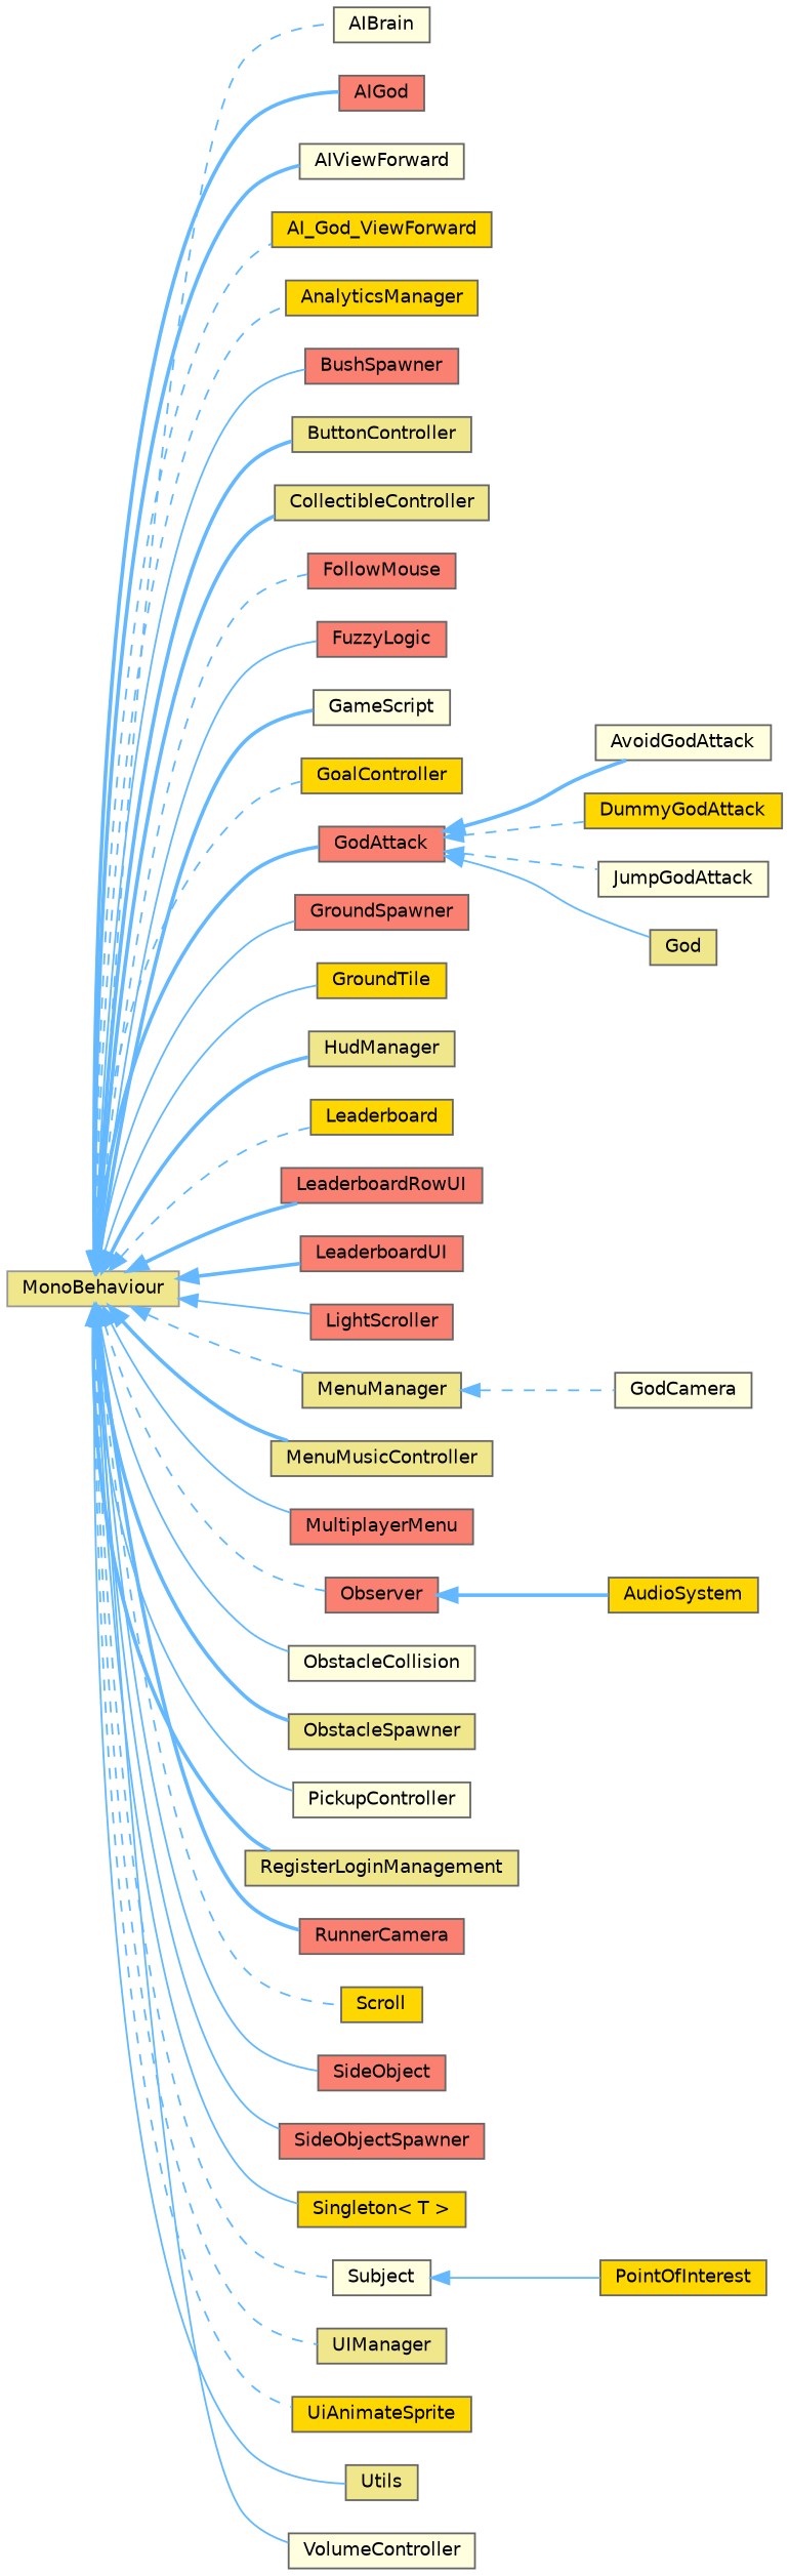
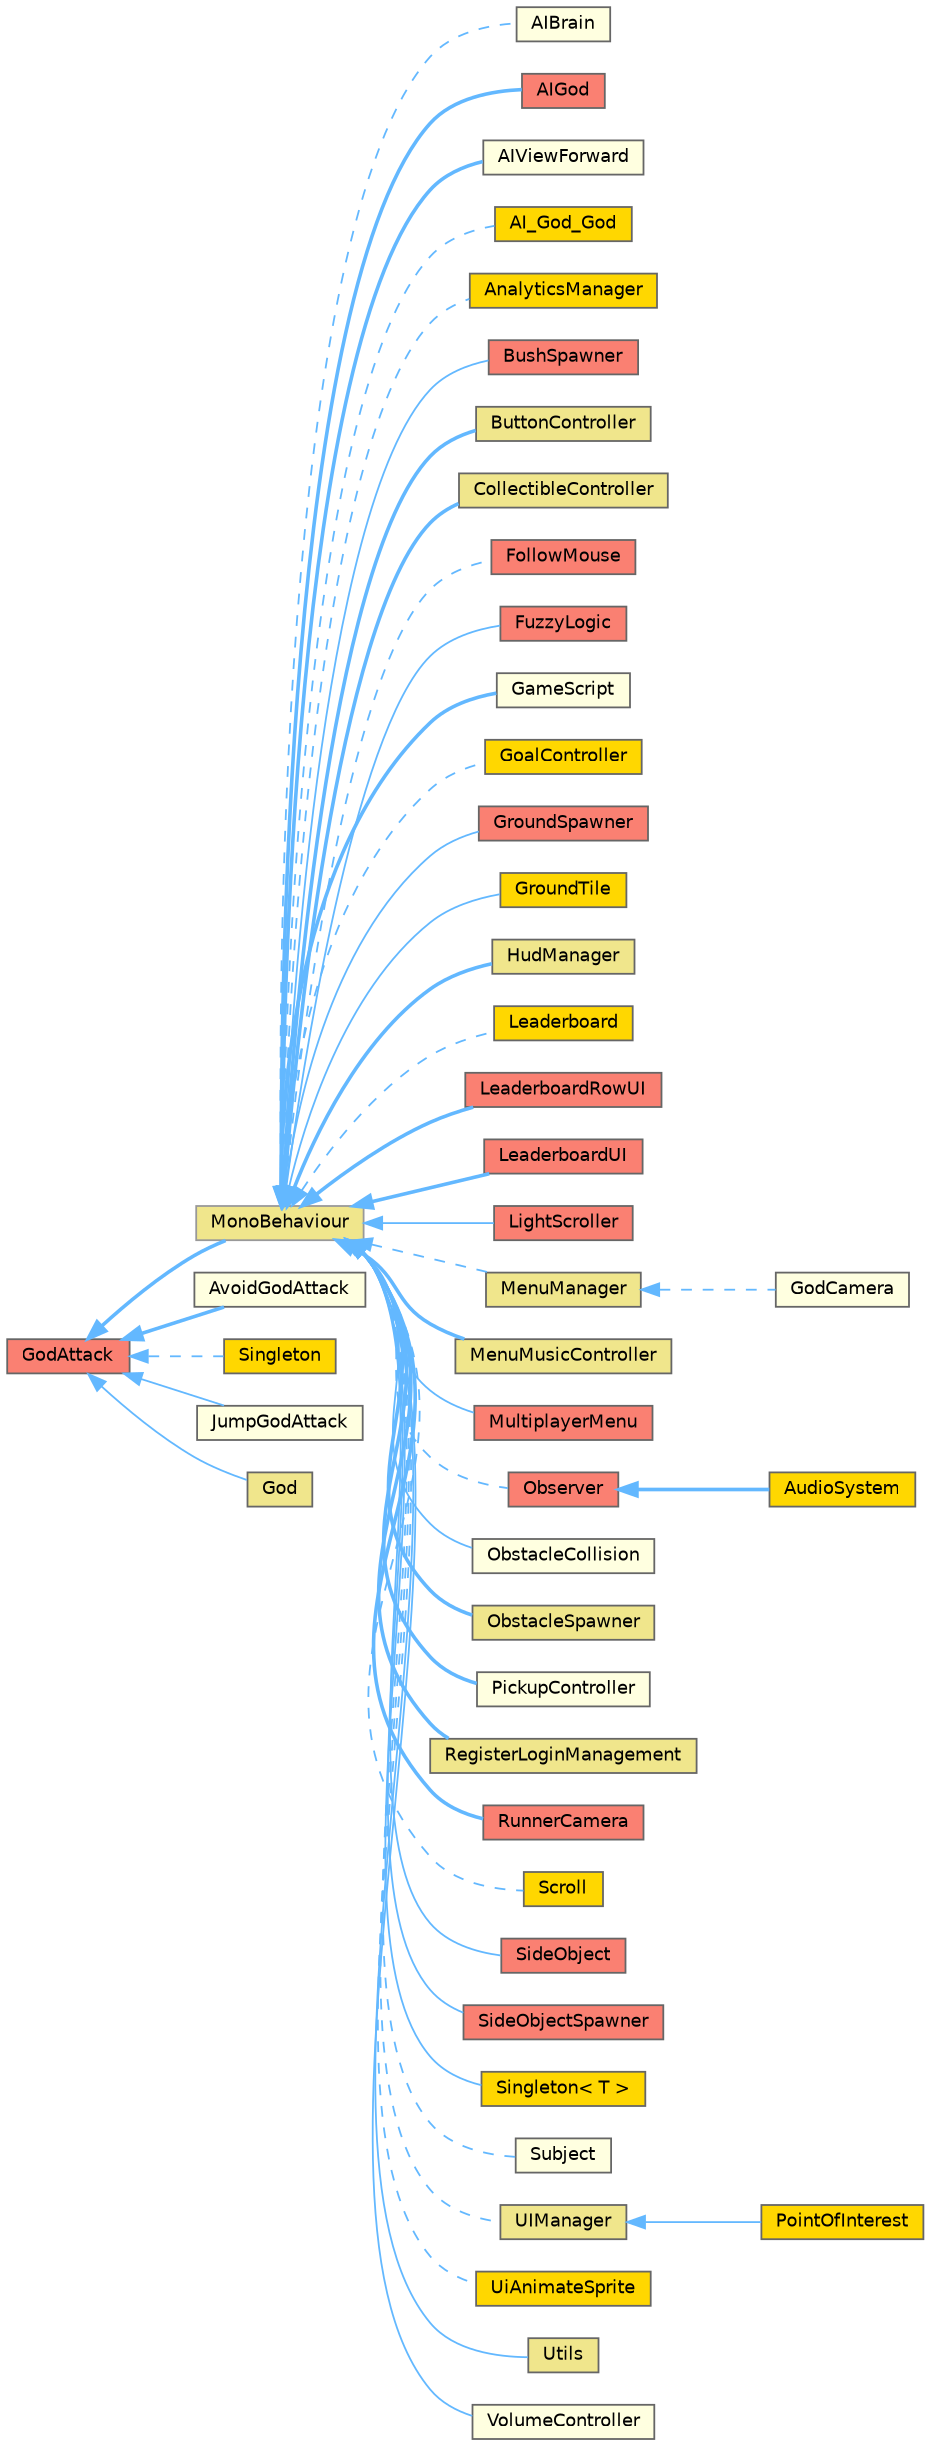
  digraph {
    rankdir=LR
    node [color=grey40 fillcolor=salmon fontname=Helvetica fontsize=10 shape=box style=filled]
    edge [color=steelblue1 dir=back fontname=Helvetica fontsize=10 labelfontname=Helvetica labelfontsize=10 style=dashed]
    n1 [color=grey60 fillcolor=khaki height=0.2 label=MonoBehaviour width=0.4]
    n2 [fillcolor=lightyellow height=0.2 label=AIBrain width=0.4]
    n3 [height=0.2 label=AIGod width=0.4]
    n4 [fillcolor=lightyellow height=0.2 label=AIViewForward width=0.4]
-   n5 [fillcolor=gold height=0.2 label=AI_God_ViewForward width=0.4]
+   n5 [fillcolor=gold height=0.2 label=AI_God_God width=0.4]
    n6 [fillcolor=gold height=0.2 label=AnalyticsManager width=0.4]
    n7 [height=0.2 label=BushSpawner width=0.4]
    n8 [fillcolor=khaki height=0.2 label=ButtonController width=0.4]
    n9 [fillcolor=khaki height=0.2 label=CollectibleController width=0.4]
    n10 [height=0.2 label=FollowMouse width=0.4]
    n11 [height=0.2 label=FuzzyLogic width=0.4]
    n12 [fillcolor=lightyellow height=0.2 label=GameScript width=0.4]
    n13 [fillcolor=gold height=0.2 label=GoalController width=0.4]
    n14 [height=0.2 label=GodAttack width=0.4]
    n15 [height=0.2 label=GroundSpawner width=0.4]
    n16 [fillcolor=gold height=0.2 label=GroundTile width=0.4]
    n17 [fillcolor=khaki height=0.2 label=HudManager width=0.4]
    n18 [fillcolor=gold height=0.2 label=Leaderboard width=0.4]
    n19 [height=0.2 label=LeaderboardRowUI width=0.4]
    n20 [height=0.2 label=LeaderboardUI width=0.4]
    n21 [height=0.2 label=LightScroller width=0.4]
    n22 [fillcolor=khaki height=0.2 label=MenuManager width=0.4]
    n23 [fillcolor=khaki height=0.2 label=MenuMusicController width=0.4]
    n24 [height=0.2 label=MultiplayerMenu width=0.4]
    n25 [height=0.2 label=Observer width=0.4]
    n26 [fillcolor=lightyellow height=0.2 label=ObstacleCollision width=0.4]
    n27 [fillcolor=khaki height=0.2 label=ObstacleSpawner width=0.4]
    n28 [fillcolor=lightyellow height=0.2 label=PickupController width=0.4]
    n29 [fillcolor=khaki height=0.2 label=RegisterLoginManagement width=0.4]
    n30 [height=0.2 label=RunnerCamera width=0.4]
    n31 [fillcolor=gold height=0.2 label=Scroll width=0.4]
    n32 [height=0.2 label=SideObject width=0.4]
    n33 [height=0.2 label=SideObjectSpawner width=0.4]
    n34 [fillcolor=gold height=0.2 label="Singleton\< T \>" width=0.4]
    n35 [fillcolor=lightyellow height=0.2 label=Subject width=0.4]
    n36 [fillcolor=khaki height=0.2 label=UIManager width=0.4]
    n37 [fillcolor=gold height=0.2 label=UiAnimateSprite width=0.4]
    n38 [fillcolor=khaki height=0.2 label=Utils width=0.4]
    n39 [fillcolor=lightyellow height=0.2 label=VolumeController width=0.4]
    n40 [fillcolor=lightyellow height=0.2 label=AvoidGodAttack width=0.4]
-   n41 [fillcolor=gold height=0.2 label=DummyGodAttack width=0.4]
+   n41 [fillcolor=gold height=0.2 label=Singleton width=0.4]
    n42 [fillcolor=lightyellow height=0.2 label=JumpGodAttack width=0.4]
    n43 [fillcolor=khaki height=0.2 label=God width=0.4]
    n44 [fillcolor=lightyellow height=0.2 label=GodCamera width=0.4]
    n45 [fillcolor=gold height=0.2 label=AudioSystem width=0.4]
    n46 [fillcolor=gold height=0.2 label=PointOfInterest width=0.4]
    n1 -> n2
    n1 -> n3 [style=bold]
    n1 -> n4 [style=bold]
    n1 -> n5
    n1 -> n6
    n1 -> n7 [style=solid]
    n1 -> n8 [style=bold]
    n1 -> n9 [style=bold]
    n1 -> n10
    n1 -> n11 [style=solid]
    n1 -> n12 [style=bold]
    n1 -> n13
-   n1 -> n14 [style=bold]
+   n14 -> n1 [style=bold]
    n1 -> n15 [style=solid]
    n1 -> n16 [style=solid]
    n1 -> n17 [style=bold]
    n1 -> n18
    n1 -> n19 [style=bold]
    n1 -> n20 [style=bold]
    n1 -> n21 [style=solid]
    n1 -> n22
    n1 -> n23 [style=bold]
    n1 -> n24 [style=solid]
    n1 -> n25
    n1 -> n26 [style=solid]
    n1 -> n27 [style=bold]
-   n1 -> n28 [style=solid]
+   n1 -> n28 [style=bold]
    n1 -> n29 [style=bold]
    n1 -> n30 [style=bold]
    n1 -> n31
    n1 -> n32 [style=solid]
    n1 -> n33 [style=solid]
    n1 -> n34 [style=solid]
    n1 -> n35
    n1 -> n36
    n1 -> n37
    n1 -> n38 [style=solid]
    n1 -> n39 [style=solid]
    n14 -> n40 [style=bold]
    n14 -> n41
-   n14 -> n42
+   n14 -> n42 [style=solid]
    n14 -> n43 [style=solid]
    n22 -> n44
    n25 -> n45 [style=bold]
-   n35 -> n46 [style=solid]
+   n36 -> n46 [style=solid]
  }
